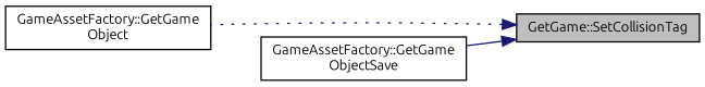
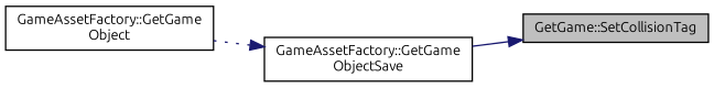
  digraph {
    fontname=Ubuntu
    rankdir=RL
    node [color=black fillcolor=white fontname=Ubuntu fontsize=10 shape=record style=filled]
    edge [color=midnightblue dir=back fontname=Ubuntu fontsize=10 labelfontname=Helvetica labelfontsize=10]
    n1 [fillcolor=grey75 fontcolor=black height=0.2 label="GetGame::SetCollisionTag" width=0.4]
    n2 [height=0.2 label="GameAssetFactory::GetGame\lObject" width=0.4]
    n3 [height=0.2 label="GameAssetFactory::GetGame\lObjectSave" width=0.4]
-   n1 -> n2 [style=dotted]
+   n3 -> n2 [style=dotted]
    n1 -> n3 [style=solid]
  }
